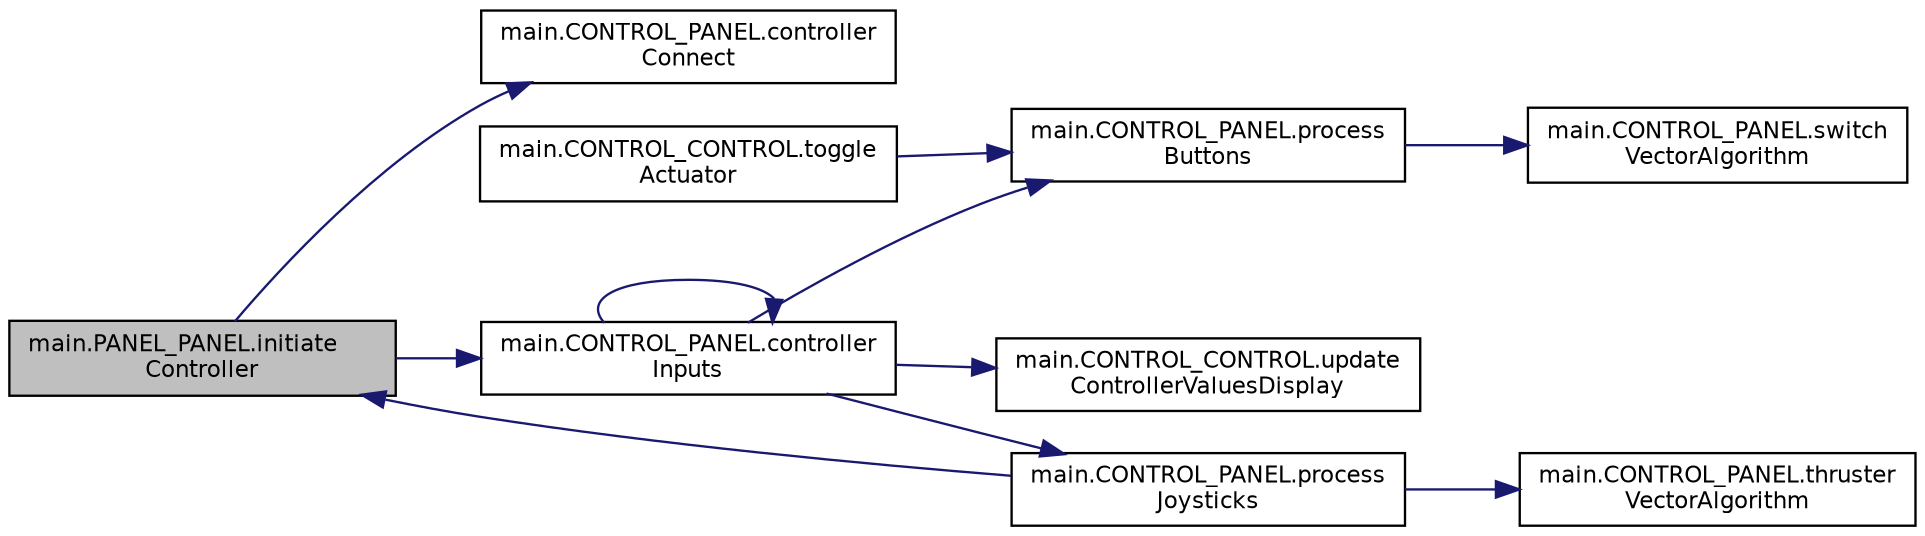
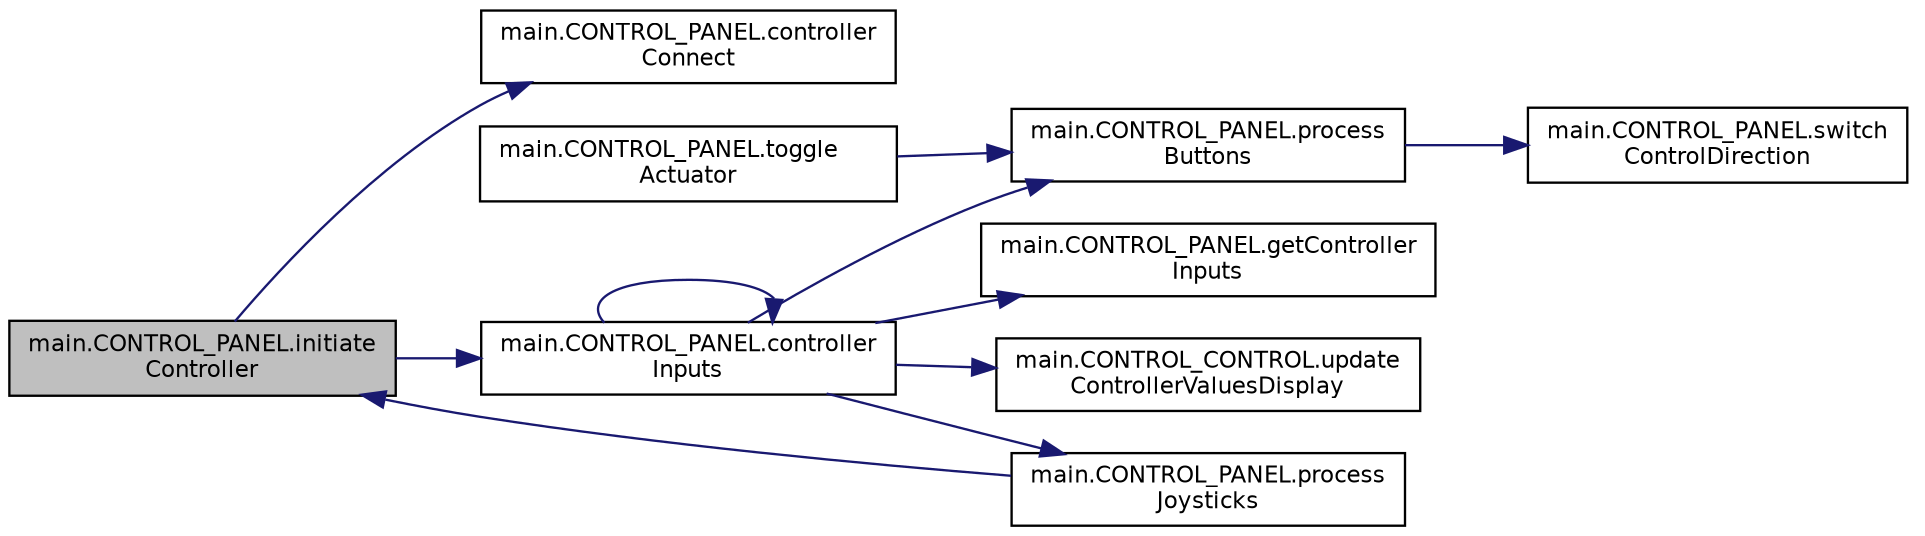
  digraph {
    rankdir=LR
    node [color=black fillcolor=white fontname=Helvetica fontsize=10 shape=record style=filled]
    edge [color=midnightblue fontname=Helvetica fontsize=10 labelfontname=Helvetica labelfontsize=10 style=solid]
-   n1 [fillcolor=grey75 fontcolor=black height=0.2 label="main.PANEL_PANEL.initiate\lController" width=0.4]
+   n1 [fillcolor=grey75 fontcolor=black height=0.2 label="main.CONTROL_PANEL.initiate\lController" width=0.4]
    n2 [height=0.2 label="main.CONTROL_PANEL.controller\lConnect" width=0.4]
    n3 [height=0.2 label="main.CONTROL_PANEL.controller\lInputs" width=0.4]
+   n4 [height=0.2 label="main.CONTROL_PANEL.getController\lInputs" width=0.4]
    n5 [height=0.2 label="main.CONTROL_PANEL.process\lButtons" width=0.4]
    n6 [height=0.2 label="main.CONTROL_PANEL.process\lJoysticks" width=0.4]
    n7 [height=0.2 label="main.CONTROL_CONTROL.update\lControllerValuesDisplay" width=0.4]
-   n8 [height=0.2 label="main.CONTROL_PANEL.switch\lVectorAlgorithm" width=0.4]
-   n9 [height=0.2 label="main.CONTROL_PANEL.thruster\lVectorAlgorithm" width=0.4]
-   n10 [height=0.2 label="main.CONTROL_CONTROL.toggle\lActuator" width=0.4]
+   n8 [height=0.2 label="main.CONTROL_PANEL.switch\lControlDirection" width=0.4]
+   n10 [height=0.2 label="main.CONTROL_PANEL.toggle\lActuator" width=0.4]
    n1 -> n2
    n1 -> n3
    n3 -> n3
+   n3 -> n4
    n3 -> n5
    n3 -> n6
    n3 -> n7
    n5 -> n8
    n6 -> n1
-   n6 -> n9
    n10 -> n5
  }
